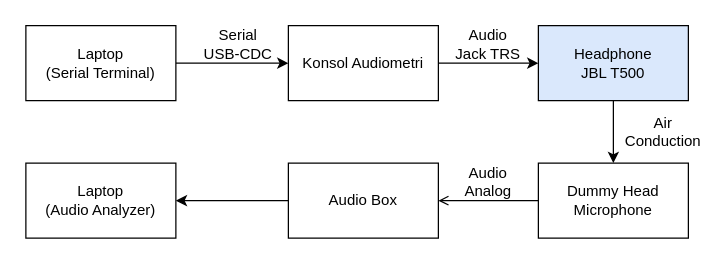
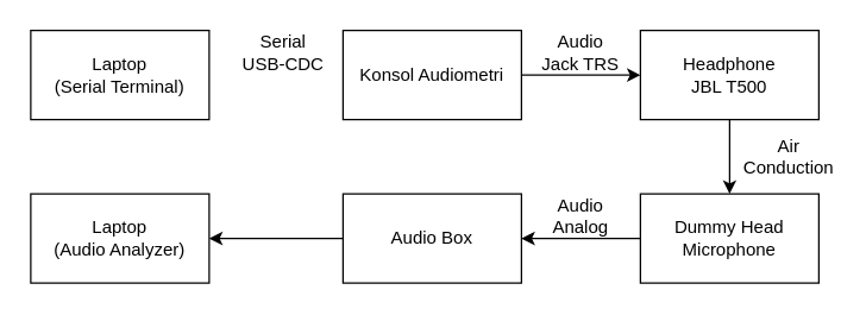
  <mxCell id="0" />
  <mxCell id="1" parent="0" />
- <mxCell id="2" value="" style="edgeStyle=orthogonalEdgeStyle;rounded=0;orthogonalLoop=1;jettySize=auto;html=1;" edge="1" parent="1" source="3" target="5"><mxGeometry relative="1" as="geometry" /></mxCell>
  <mxCell id="3" value="Laptop&lt;br&gt;(Serial Terminal)" style="rounded=0;whiteSpace=wrap;html=1;" vertex="1" parent="1"><mxGeometry x="20" y="20" width="120" height="60" as="geometry" /></mxCell>
  <mxCell id="4" value="" style="edgeStyle=orthogonalEdgeStyle;rounded=0;orthogonalLoop=1;jettySize=auto;html=1;" edge="1" parent="1" source="5" target="7"><mxGeometry relative="1" as="geometry" /></mxCell>
  <mxCell id="5" value="Konsol Audiometri" style="rounded=0;whiteSpace=wrap;html=1;" vertex="1" parent="1"><mxGeometry x="230" y="20" width="120" height="60" as="geometry" /></mxCell>
  <mxCell id="6" value="" style="edgeStyle=orthogonalEdgeStyle;rounded=0;orthogonalLoop=1;jettySize=auto;html=1;" edge="1" parent="1" source="7" target="11"><mxGeometry relative="1" as="geometry" /></mxCell>
- <mxCell id="7" value="Headphone&lt;br&gt;JBL T500" style="rounded=0;whiteSpace=wrap;html=1;fillColor=#dae8fc;" vertex="1" parent="1"><mxGeometry x="430" y="20" width="120" height="60" as="geometry" /></mxCell>
+ <mxCell id="7" value="Headphone&lt;br&gt;JBL T500" style="rounded=0;whiteSpace=wrap;html=1;" vertex="1" parent="1"><mxGeometry x="430" y="20" width="120" height="60" as="geometry" /></mxCell>
  <mxCell id="8" value="Serial USB-CDC" style="text;strokeColor=none;align=center;fillColor=none;html=1;verticalAlign=middle;whiteSpace=wrap;rounded=0;" vertex="1" parent="1"><mxGeometry x="160" y="20" width="60" height="30" as="geometry" /></mxCell>
  <mxCell id="9" value="Audio Jack TRS" style="text;strokeColor=none;align=center;fillColor=none;html=1;verticalAlign=middle;whiteSpace=wrap;rounded=0;" vertex="1" parent="1"><mxGeometry x="360" y="20" width="60" height="30" as="geometry" /></mxCell>
- <mxCell id="10" value="" style="edgeStyle=orthogonalEdgeStyle;rounded=0;orthogonalLoop=1;jettySize=auto;html=1;endArrow=open;" edge="1" parent="1" source="11" target="14"><mxGeometry relative="1" as="geometry" /></mxCell>
+ <mxCell id="10" value="" style="edgeStyle=orthogonalEdgeStyle;rounded=0;orthogonalLoop=1;jettySize=auto;html=1;" edge="1" parent="1" source="11" target="14"><mxGeometry relative="1" as="geometry" /></mxCell>
  <mxCell id="11" value="Dummy Head&lt;br&gt;Microphone" style="rounded=0;whiteSpace=wrap;html=1;" vertex="1" parent="1"><mxGeometry x="430" y="130" width="120" height="60" as="geometry" /></mxCell>
  <mxCell id="12" value="Air Conduction" style="text;strokeColor=none;align=center;fillColor=none;html=1;verticalAlign=middle;whiteSpace=wrap;rounded=0;" vertex="1" parent="1"><mxGeometry x="500" y="90" width="60" height="30" as="geometry" /></mxCell>
  <mxCell id="13" value="" style="edgeStyle=orthogonalEdgeStyle;rounded=0;orthogonalLoop=1;jettySize=auto;html=1;" edge="1" parent="1" source="14" target="16"><mxGeometry relative="1" as="geometry" /></mxCell>
  <mxCell id="14" value="Audio Box" style="rounded=0;whiteSpace=wrap;html=1;" vertex="1" parent="1"><mxGeometry x="230" y="130" width="120" height="60" as="geometry" /></mxCell>
  <mxCell id="15" value="Audio Analog" style="text;strokeColor=none;align=center;fillColor=none;html=1;verticalAlign=middle;whiteSpace=wrap;rounded=0;" vertex="1" parent="1"><mxGeometry x="360" y="130" width="60" height="30" as="geometry" /></mxCell>
  <mxCell id="16" value="Laptop&lt;br&gt;(Audio Analyzer)" style="rounded=0;whiteSpace=wrap;html=1;" vertex="1" parent="1"><mxGeometry x="20" y="130" width="120" height="60" as="geometry" /></mxCell>
